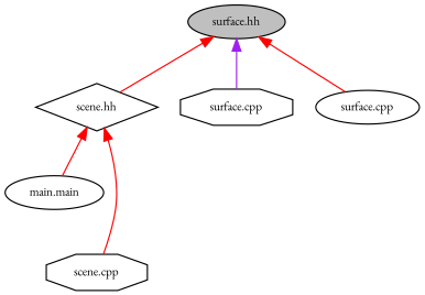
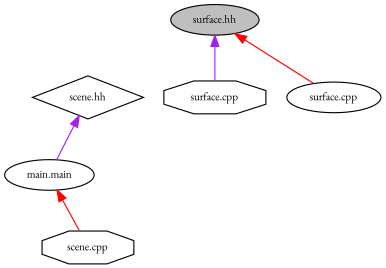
  digraph {
    fontname="EB Garamond"
    node [color=black fillcolor=white fontname="EB Garamond" fontsize=10 shape=ellipse style=filled]
    edge [color=red dir=back fontname="EB Garamond" fontsize=10 labelfontname=Helvetica labelfontsize=10 style=solid]
    n1 [fillcolor=grey75 fontcolor=black height=0.2 label="surface.hh" width=0.4]
    n2 [height=0.2 label="scene.hh" shape=diamond width=0.4]
    n3 [height=0.2 label="surface.cpp" shape=octagon width=0.4]
    n4 [height=0.2 label="surface.cpp" width=0.4]
    n5 [height=0.2 label="main.main" width=0.4]
    n6 [height=0.2 label="scene.cpp" shape=octagon width=0.4]
-   n1 -> n2
    n1 -> n3 [color=purple]
    n1 -> n4
-   n2 -> n5
-   n2 -> n6
+   n2 -> n5 [color=purple]
+   n5 -> n6
  }
